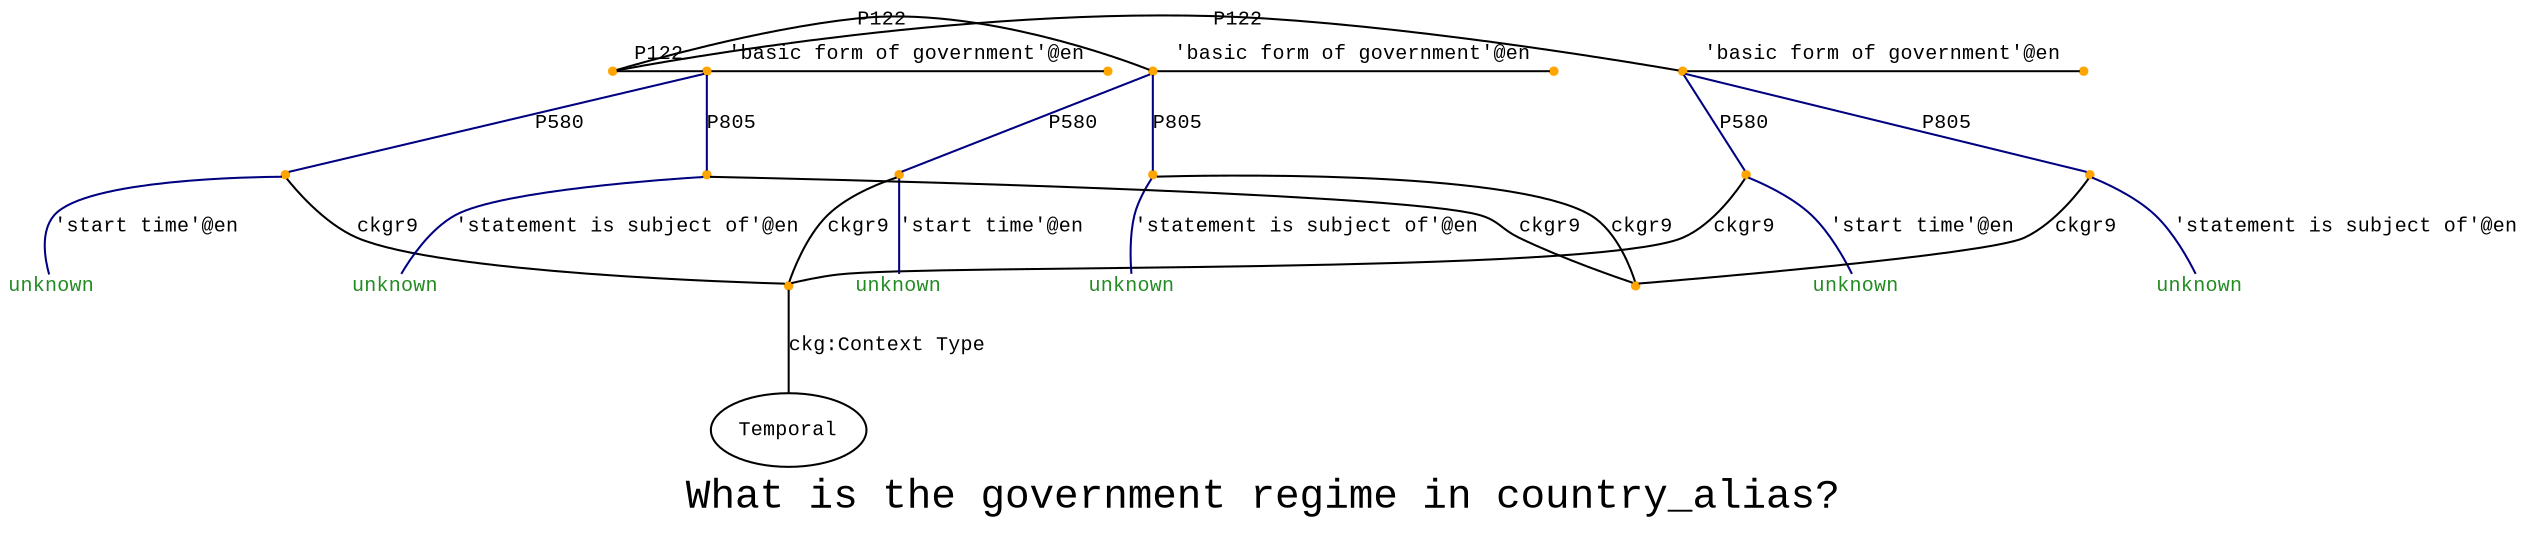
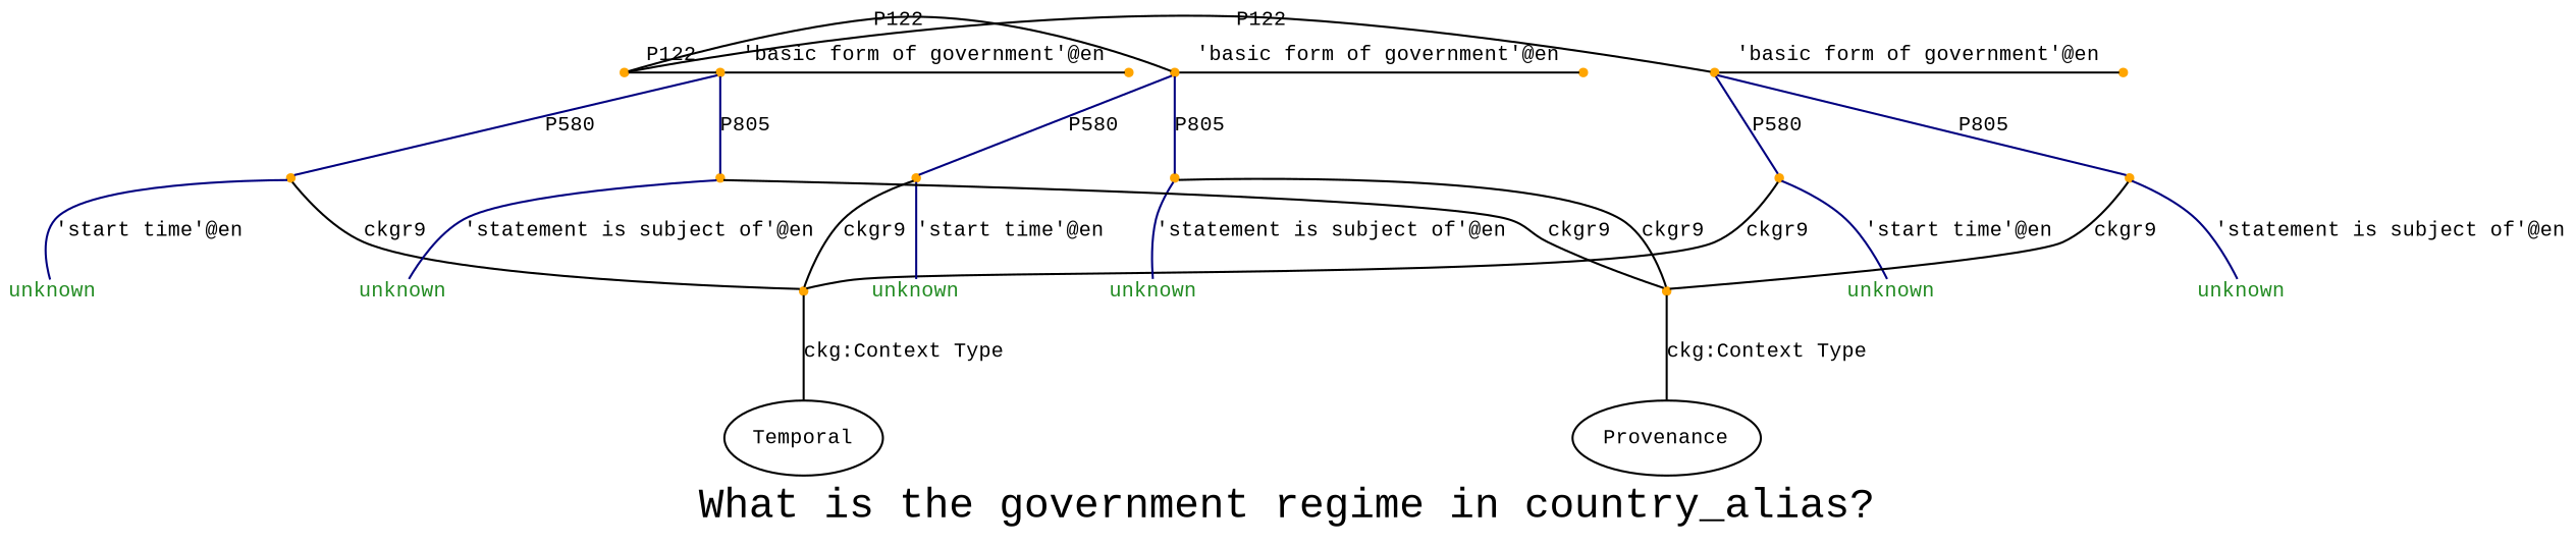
  strict graph {
    fontsize=20
    label="What is the government regime in country_alias?"
    fontname="Liberation Mono"
    node [color=orange fontcolor=black fontsize=10 shape=point style=filled fontname="Liberation Mono"]
    edge [fontsize=10 fontname="Liberation Mono"]
    n1 [label="'Brazil'@en"]
    n2 [label="'federal republic'@en"]
    "Q155-P122-Q512187-3290be57-0"
    n4 [label="'presidential system'@en"]
    "Q155-P122-Q49892-bb752b52-0"
    n6 [label="'representative democracy'@en"]
    "Q155-P122-Q188759-c1049d27-0"
    "Q155-P122-Q512187-3290be57-0-P580" [fontcolor=""]
    "Q155-P122-Q512187-3290be57-0-P805"
    "Q155-P122-Q49892-bb752b52-0-P580"
    "Q155-P122-Q49892-bb752b52-0-P805"
    "Q155-P122-Q188759-c1049d27-0-P580"
    "Q155-P122-Q188759-c1049d27-0-P805"
    n14 [fontcolor=forestgreen label=unknown shape=plain color="" style=""]
    "ckg_c2-P580" [fontcolor=forestgreen]
    n16 [label=Temporal shape=ellipse color="" style=""]
    n17 [fontcolor=forestgreen label=unknown shape=plain color="" style=""]
    n18 [fontcolor=forestgreen label=unknown shape=plain color="" style=""]
    n19 [fontcolor=forestgreen label=unknown shape=plain color="" style=""]
    "ckg_c22-P805" [fontcolor=forestgreen]
+   n21 [label=Provenance shape=ellipse color="" style=""]
    n22 [fontcolor=forestgreen label=unknown shape=plain color="" style=""]
    n23 [fontcolor=forestgreen label=unknown shape=plain color="" style=""]
    subgraph sub_1 {
      rank=same
      n1
      n2
      "Q155-P122-Q512187-3290be57-0"
    }
    subgraph sub_2 {
      rank=same
      n1
      n4
      "Q155-P122-Q49892-bb752b52-0"
    }
    subgraph sub_3 {
      rank=same
      n1
      n6
      "Q155-P122-Q188759-c1049d27-0"
    }
    subgraph sub_4 {
      rank=same
      n1
      n2
      "Q155-P122-Q512187-3290be57-0"
    }
    subgraph sub_5 {
      rank=same
      n1
      n4
      "Q155-P122-Q49892-bb752b52-0"
    }
    subgraph sub_6 {
      rank=same
      n1
      n6
      "Q155-P122-Q188759-c1049d27-0"
    }
    subgraph sub_7 {
      rank=same
      n1
      n2
      "Q155-P122-Q512187-3290be57-0"
    }
    subgraph sub_8 {
      rank=same
      n1
      n4
      "Q155-P122-Q49892-bb752b52-0"
    }
    subgraph sub_9 {
      rank=same
      n1
      n6
      "Q155-P122-Q188759-c1049d27-0"
    }
    subgraph sub_10 {
      rank=same
      n1
      n2
      "Q155-P122-Q512187-3290be57-0"
    }
    subgraph sub_11 {
      rank=same
      n1
      n4
      "Q155-P122-Q49892-bb752b52-0"
    }
    subgraph sub_12 {
      rank=same
      n1
      n6
      "Q155-P122-Q188759-c1049d27-0"
    }
    n1 -- "Q155-P122-Q512187-3290be57-0" [label=P122]
    n1 -- "Q155-P122-Q49892-bb752b52-0" [label=P122]
    n1 -- "Q155-P122-Q188759-c1049d27-0" [label=P122]
    "Q155-P122-Q512187-3290be57-0" -- n2 [label="'basic form of government'@en"]
    "Q155-P122-Q512187-3290be57-0" -- "Q155-P122-Q512187-3290be57-0-P580" [color=navyblue label=P580]
    "Q155-P122-Q512187-3290be57-0" -- "Q155-P122-Q512187-3290be57-0-P805" [color=navyblue label=P805]
    "Q155-P122-Q49892-bb752b52-0" -- n4 [label="'basic form of government'@en"]
    "Q155-P122-Q49892-bb752b52-0" -- "Q155-P122-Q49892-bb752b52-0-P580" [color=navyblue label=P580]
    "Q155-P122-Q49892-bb752b52-0" -- "Q155-P122-Q49892-bb752b52-0-P805" [color=navyblue label=P805]
    "Q155-P122-Q188759-c1049d27-0" -- n6 [label="'basic form of government'@en"]
    "Q155-P122-Q188759-c1049d27-0" -- "Q155-P122-Q188759-c1049d27-0-P580" [color=navyblue label=P580]
    "Q155-P122-Q188759-c1049d27-0" -- "Q155-P122-Q188759-c1049d27-0-P805" [color=navyblue label=P805]
    "Q155-P122-Q512187-3290be57-0-P580" -- n14 [color=navyblue label="'start time'@en"]
    "Q155-P122-Q512187-3290be57-0-P580" -- "ckg_c2-P580" [label=ckgr9]
    "Q155-P122-Q512187-3290be57-0-P805" -- n19 [color=navyblue label="'statement is subject of'@en"]
    "Q155-P122-Q512187-3290be57-0-P805" -- "ckg_c22-P805" [label=ckgr9]
    "Q155-P122-Q49892-bb752b52-0-P580" -- "ckg_c2-P580" [label=ckgr9]
    "Q155-P122-Q49892-bb752b52-0-P580" -- n17 [color=navyblue label="'start time'@en"]
    "Q155-P122-Q49892-bb752b52-0-P805" -- "ckg_c22-P805" [label=ckgr9]
    "Q155-P122-Q49892-bb752b52-0-P805" -- n22 [color=navyblue label="'statement is subject of'@en"]
    "Q155-P122-Q188759-c1049d27-0-P580" -- "ckg_c2-P580" [label=ckgr9]
    "Q155-P122-Q188759-c1049d27-0-P580" -- n18 [color=navyblue label="'start time'@en"]
    "Q155-P122-Q188759-c1049d27-0-P805" -- "ckg_c22-P805" [label=ckgr9]
    "Q155-P122-Q188759-c1049d27-0-P805" -- n23 [color=navyblue label="'statement is subject of'@en"]
    "ckg_c2-P580" -- n16 [label="ckg:Context Type"]
+   "ckg_c22-P805" -- n21 [label="ckg:Context Type"]
  }
